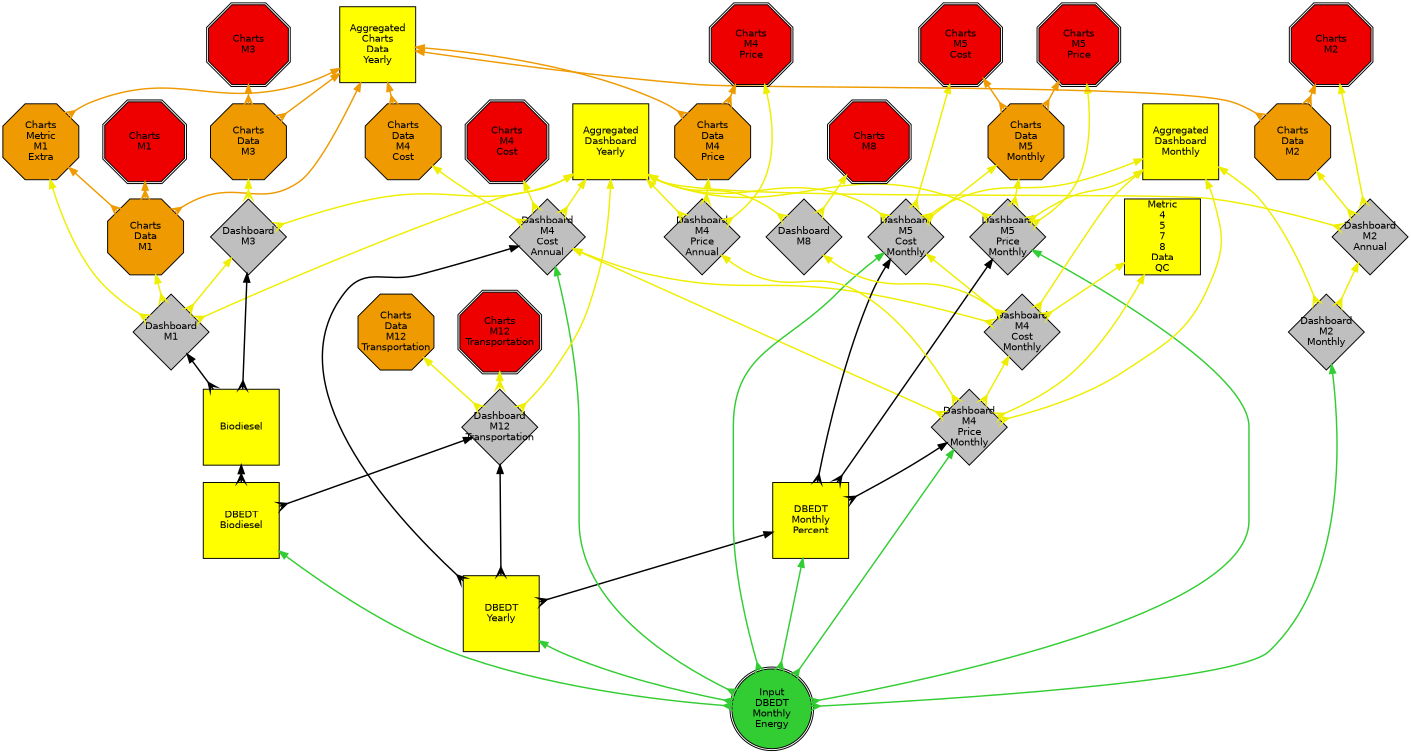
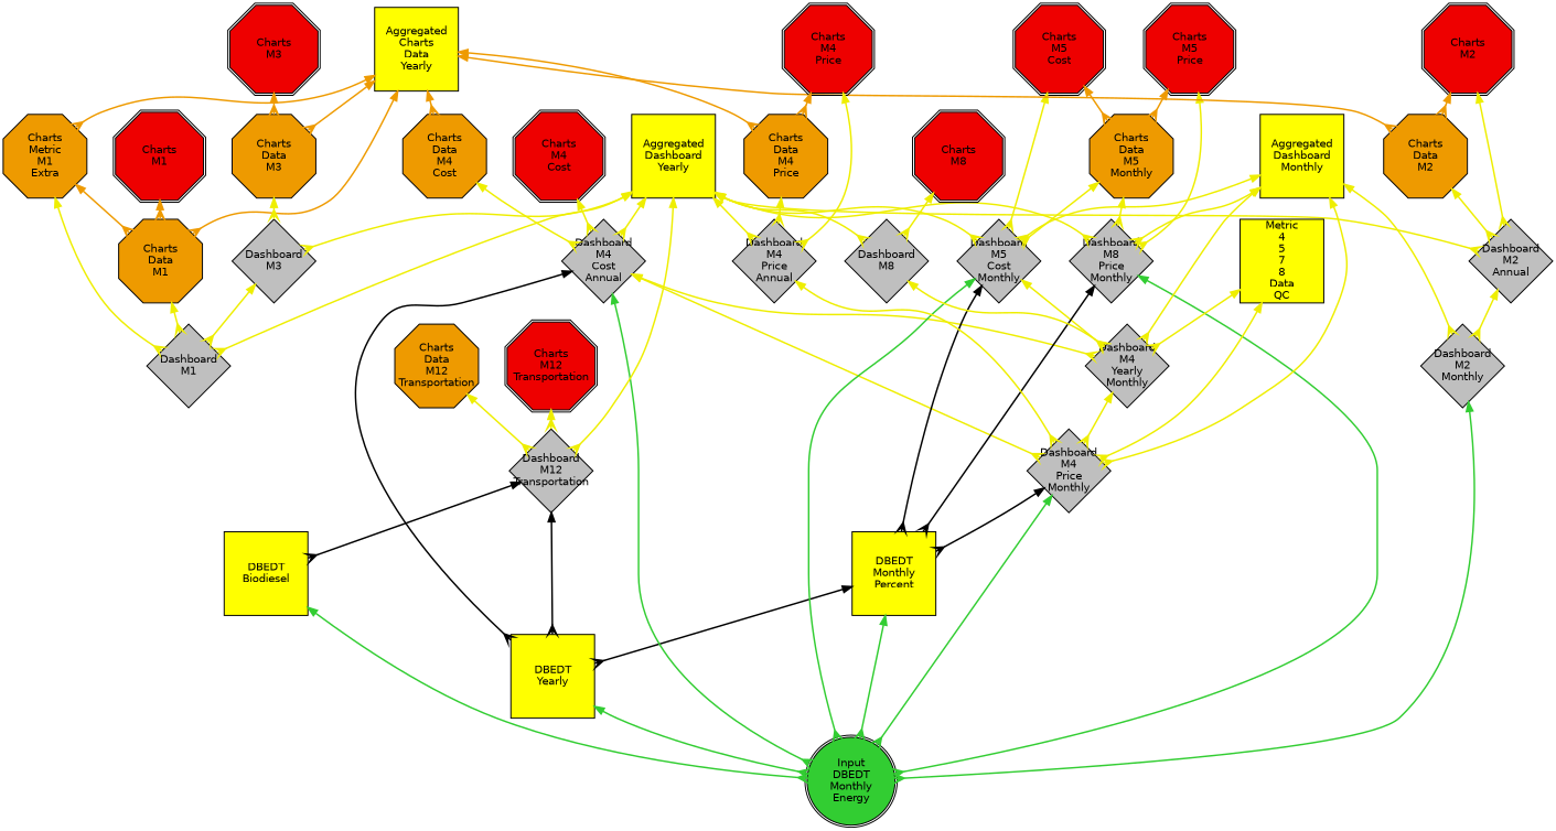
  digraph {
    fontname="DejaVu Sans"
    nodesep=0.75
    node [fillcolor=grey75 fixedsize=true fontname="DejaVu Sans" fontsize=20 penwidth=2 shape=diamond style=filled]
    edge [arrowhead=crow arrowsize=1.75 color=yellow2 dir=both fontname="DejaVu Sans" penwidth=3]
    n1 [fillcolor=limegreen height=2.2 label="Input\nDBEDT\nMonthly\nEnergy" shape=doublecircle width=2.2]
    n2 [fillcolor=yellow height=2.2 label="DBEDT\nBiodiesel" shape=box width=2.2]
    n3 [fillcolor=yellow height=2.2 label="DBEDT\nMonthly\nPercent" shape=box width=2.2]
    n4 [fillcolor=yellow height=2.2 label="DBEDT\nYearly" shape=box width=2.2]
    n5 [height=2.2 label="Dashboard\nM2\nMonthly" width=2.2]
    n6 [height=2.2 label="Dashboard\nM4\nCost\nAnnual" width=2.2]
    n7 [height=2.2 label="Dashboard\nM4\nPrice\nMonthly" width=2.2]
-   n8 [height=2.2 label="Dashboard\nM4\nCost\nMonthly" width=2.2]
+   n8 [height=2.2 label="Dashboard\nM4\nYearly\nMonthly" width=2.2]
    n9 [height=2.2 label="Dashboard\nM5\nCost\nMonthly" width=2.2]
-   n10 [height=2.2 label="Dashboard\nM5\nPrice\nMonthly" width=2.2]
-   n11 [fillcolor=yellow height=2.2 label=Biodiesel shape=box width=2.2]
+   n10 [height=2.2 label="Dashboard\nM8\nPrice\nMonthly" width=2.2]
    n12 [height=2.2 label="Dashboard\nM12\nTransportation" width=2.2]
    n13 [fillcolor=yellow height=2.2 label="Aggregated\nDashboard\nMonthly" shape=box width=2.2]
    n14 [height=2.2 label="Dashboard\nM2\nAnnual" width=2.2]
    n15 [fillcolor=yellow height=2.2 label="Aggregated\nDashboard\nYearly" shape=box width=2.2]
    n16 [height=2.2 label="Dashboard\nM4\nPrice\nAnnual" width=2.2]
    n17 [height=2.2 label="Dashboard\nM1" width=2.2]
    n18 [height=2.2 label="Dashboard\nM3" width=2.2]
    n19 [height=2.2 label="Dashboard\nM8" width=2.2]
    n20 [fillcolor=orange2 height=2.2 label="Charts\nData\nM4\nCost" shape=octagon width=2.2]
    n21 [fillcolor=red2 height=2.2 label="Charts\nM4\nCost" shape=doubleoctagon width=2.2]
    n22 [fillcolor=yellow height=2.2 label="Metric\n4\n5\n7\n8\nData\nQC" shape=box width=2.2]
    n23 [fillcolor=orange2 height=2.2 label="Charts\nData\nM5\nMonthly" shape=octagon width=2.2]
    n24 [fillcolor=red2 height=2.2 label="Charts\nM5\nCost" shape=doubleoctagon width=2.2]
    n25 [fillcolor=red2 height=2.2 label="Charts\nM5\nPrice" shape=doubleoctagon width=2.2]
    n26 [fillcolor=orange2 height=2.2 label="Charts\nData\nM12\nTransportation" shape=octagon width=2.2]
    n27 [fillcolor=red2 height=2.2 label="Charts\nM12\nTransportation" shape=doubleoctagon width=2.2]
    n28 [fillcolor=orange2 height=2.2 label="Charts\nData\nM2" shape=octagon width=2.2]
    n29 [fillcolor=red2 height=2.2 label="Charts\nM2" shape=doubleoctagon width=2.2]
    n30 [fillcolor=yellow height=2.2 label="Aggregated\nCharts\nData\nYearly" shape=box width=2.2]
    n31 [fillcolor=orange2 height=2.2 label="Charts\nData\nM4\nPrice" shape=octagon width=2.2]
    n32 [fillcolor=orange2 height=2.2 label="Charts\nData\nM1" shape=octagon width=2.2]
    n33 [fillcolor=orange2 height=2.2 label="Charts\nMetric\nM1\nExtra" shape=octagon width=2.2]
    n34 [fillcolor=orange2 height=2.2 label="Charts\nData\nM3" shape=octagon width=2.2]
    n35 [fillcolor=red2 height=2.2 label="Charts\nM4\nPrice" shape=doubleoctagon width=2.2]
    n36 [fillcolor=red2 height=2.2 label="Charts\nM8" shape=doubleoctagon width=2.2]
    n37 [fillcolor=red2 height=2.2 label="Charts\nM1" shape=doubleoctagon width=2.2]
    n38 [fillcolor=red2 height=2.2 label="Charts\nM3" shape=doubleoctagon width=2.2]
    n2 -> n1 [color=limegreen]
    n3 -> n1 [color=limegreen]
    n3 -> n4 [color=black]
    n4 -> n1 [color=limegreen]
    n5 -> n1 [color=limegreen]
    n6 -> n1 [color=limegreen]
    n6 -> n4 [color=black]
    n6 -> n7
    n6 -> n8
    n7 -> n1 [color=limegreen]
    n7 -> n3 [color=black]
    n8 -> n7
    n9 -> n1 [color=limegreen]
    n9 -> n3 [color=black]
    n9 -> n8
    n10 -> n1 [color=limegreen]
    n10 -> n3 [color=black]
-   n11 -> n2 [color=black]
    n12 -> n2 [color=black]
    n12 -> n4 [color=black]
    n13 -> n5
    n13 -> n7
    n13 -> n8
    n13 -> n9
    n13 -> n10
    n14 -> n5
    n15 -> n6
    n15 -> n9
    n15 -> n10
    n15 -> n12
    n15 -> n14
    n15 -> n16
    n15 -> n17
    n15 -> n18
    n15 -> n19
    n16 -> n7
-   n17 -> n11 [color=black]
-   n18 -> n11 [color=black]
    n18 -> n17
    n19 -> n8
    n20 -> n6
    n21 -> n6
    n22 -> n7
    n22 -> n8
    n23 -> n9
    n23 -> n10
    n24 -> n9
    n24 -> n23 [color=orange2]
    n25 -> n10
    n25 -> n23 [color=orange2]
    n26 -> n12
    n27 -> n12
    n28 -> n14
    n29 -> n14
    n29 -> n28 [color=orange2]
    n30 -> n20 [color=orange2]
    n30 -> n28 [color=orange2]
    n30 -> n31 [color=orange2]
    n30 -> n32 [color=orange2]
    n30 -> n33 [color=orange2]
    n30 -> n34 [color=orange2]
    n31 -> n16
    n32 -> n17
    n33 -> n17
    n33 -> n32 [color=orange2]
    n34 -> n18
    n35 -> n16
    n35 -> n31 [color=orange2]
    n36 -> n19
    n37 -> n32 [color=orange2]
    n38 -> n34 [color=orange2]
  }
